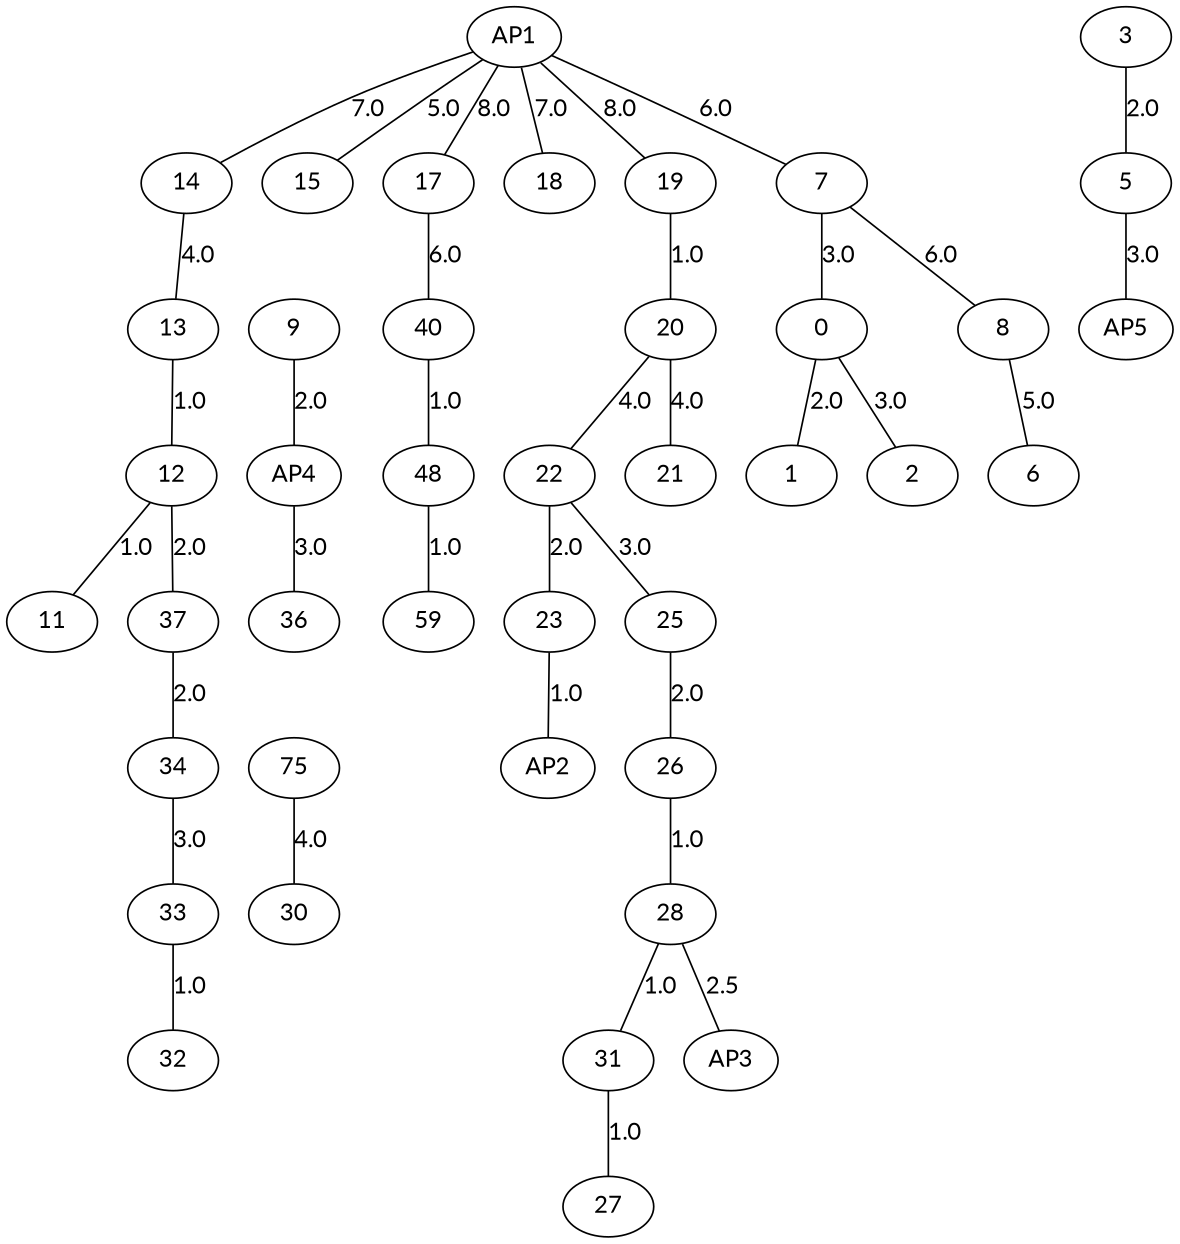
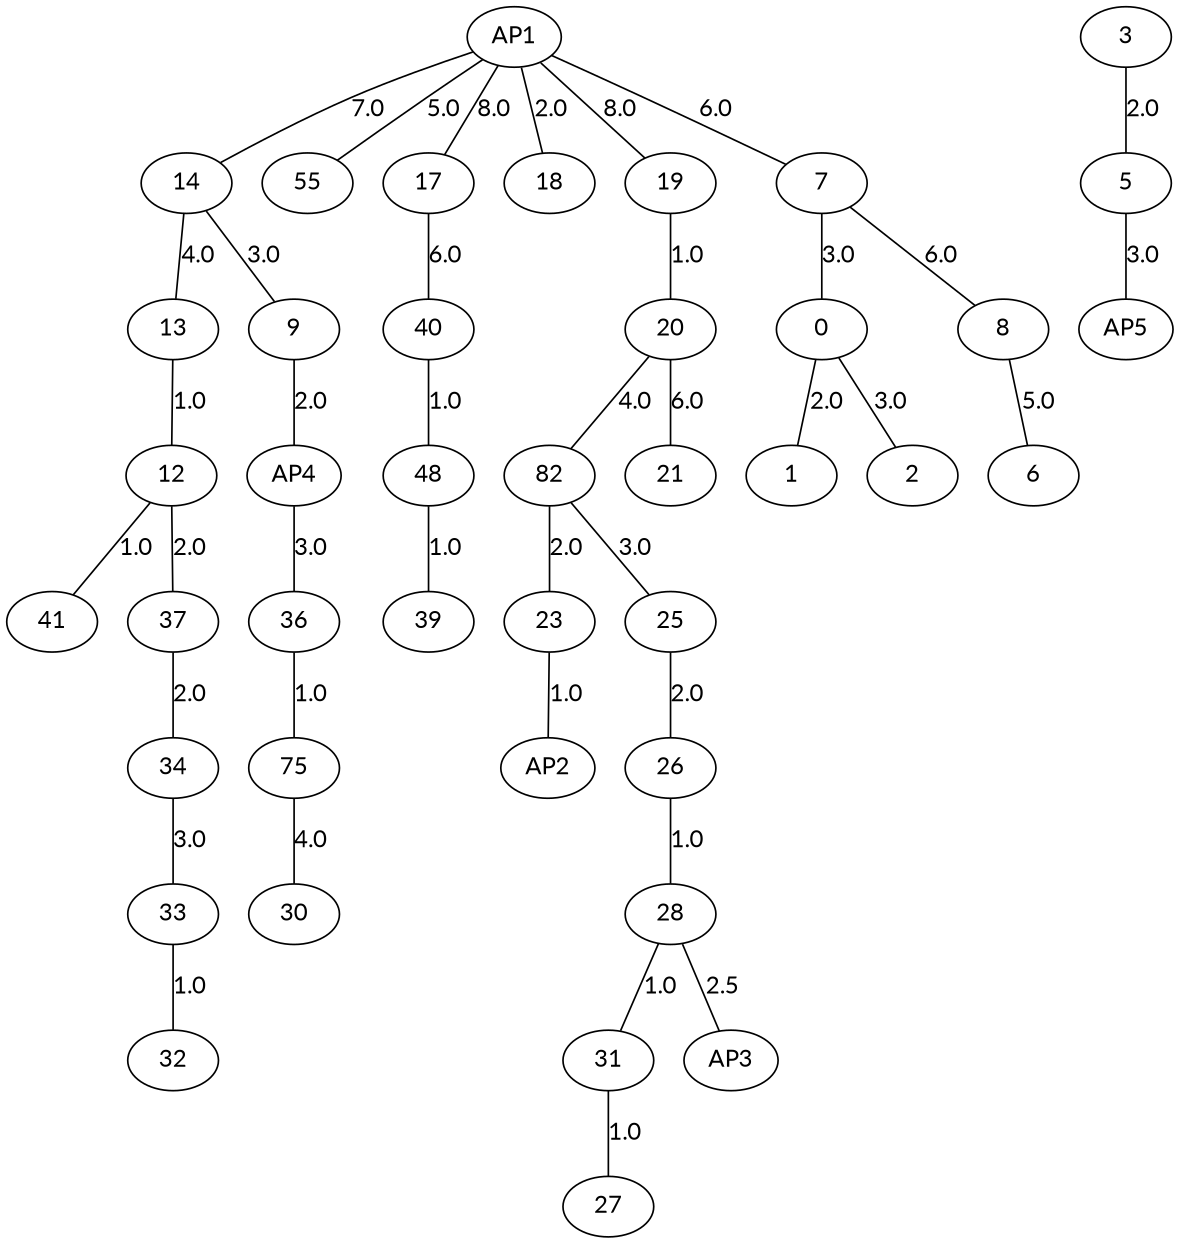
  graph {
    fontname=Lato
    node [fontname=Lato]
    edge [fontname=Lato]
-   22
+   22 [label=82]
    23
    25
    AP2
    26
    28
    31
    AP3
    27
    33
    32
    12
-   11
+   11 [label=41]
    37
    34
    13
    AP1
    14
-   15
+   15 [label=55]
    17
    18
    19
    7
    9
    40
    20
    0
    8
    AP4
    n30 [label=48]
    21
    1
    2
    6
    n35 [label=75]
    30
    36
-   39 [label=59]
+   39
    3
    5
    AP5
    22 -- 23 [label=2.0]
    22 -- 25 [label=3.0]
    23 -- AP2 [label=1.0]
    25 -- 26 [label=2.0]
    26 -- 28 [label=1.0]
    28 -- 31 [label=1.0]
    28 -- AP3 [label=2.5]
    31 -- 27 [label=1.0]
    33 -- 32 [label=1.0]
    12 -- 11 [label=1.0]
    12 -- 37 [label=2.0]
    37 -- 34 [label=2.0]
    34 -- 33 [label=3.0]
    13 -- 12 [label=1.0]
    AP1 -- 14 [label=7.0]
    AP1 -- 15 [label=5.0]
    AP1 -- 17 [label=8.0]
-   AP1 -- 18 [label=7.0]
+   AP1 -- 18 [label=2.0]
    AP1 -- 19 [label=8.0]
    AP1 -- 7 [label=6.0]
    14 -- 13 [label=4.0]
+   14 -- 9 [label=3.0]
    17 -- 40 [label=6.0]
    19 -- 20 [label=1.0]
    7 -- 0 [label=3.0]
    7 -- 8 [label=6.0]
    9 -- AP4 [label=2.0]
    40 -- n30 [label=1.0]
    20 -- 22 [label=4.0]
-   20 -- 21 [label=4.0]
+   20 -- 21 [label=6.0]
    0 -- 1 [label=2.0]
    0 -- 2 [label=3.0]
    8 -- 6 [label=5.0]
    AP4 -- 36 [label=3.0]
    n30 -- 39 [label=1.0]
    n35 -- 30 [label=4.0]
+   36 -- n35 [label=1.0]
    3 -- 5 [label=2.0]
    5 -- AP5 [label=3.0]
  }
